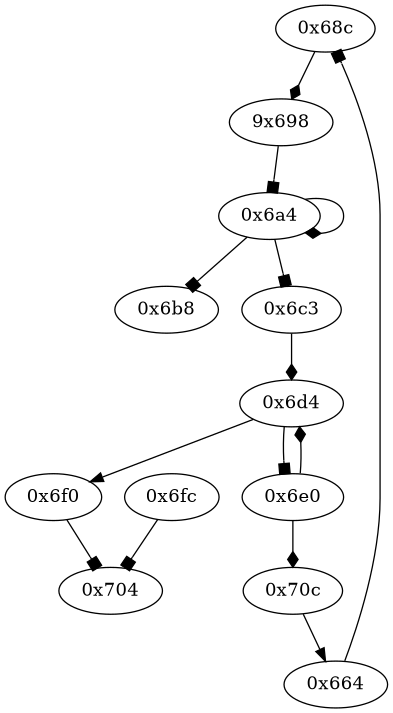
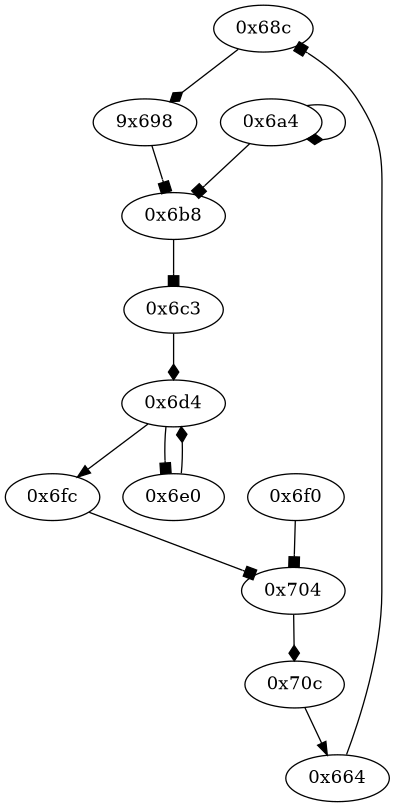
  digraph {
    edge [arrowhead=box]
    "0x68c" [opcode="[u'sub', u'cmp', u'b']"]
    n2 [label="9x698" opcode="[u'sub', u'add', u'add']"]
    "0x6a4" [opcode="[u'ldr', u'sub', u'ldrb', u'str', u'b']"]
    "0x6b8" [opcode="[u'cmp', u'b']"]
    n5 [label="0x6c3" opcode="[u'ldr', u'sub', u'mov', u'add', u'ldrb']"]
    "0x6f0" [opcode="[u'ldr', u'add', u'b']"]
    "0x704" [opcode="[u'bl', u'mov']"]
    "0x6d4" [opcode="[u'ldr', u'cmp', u'b']"]
    "0x6fc" [opcode="[u'ldr', u'add']"]
    "0x70c" [opcode="[u'ldr', u'ldr', u'ldr', u'ldr', u'sub', u'mov', u'sub', u'pop']"]
    "0x664" [opcode="[u'push', u'add', u'sub', u'ldr', u'cmp', u'ldr', u'ldr', u'str', u'mov', u'b']"]
    "0x6e0" [opcode="[u'add', u'cmp', u'mov', u'b']"]
    "0x68c" -> n2 [arrowhead=diamond]
-   n2 -> "0x6a4"
+   n2 -> "0x6b8"
    "0x6a4" -> "0x6a4" [arrowhead=diamond]
    "0x6a4" -> "0x6b8"
-   "0x6a4" -> n5
+   "0x6b8" -> n5
    n5 -> "0x6d4" [arrowhead=diamond]
    "0x6f0" -> "0x704"
-   "0x6e0" -> "0x70c" [arrowhead=diamond]
-   "0x6d4" -> "0x6f0" [arrowhead=normal]
+   "0x704" -> "0x70c" [arrowhead=diamond]
+   "0x6d4" -> "0x6fc" [arrowhead=normal]
    "0x6d4" -> "0x6e0"
    "0x6fc" -> "0x704"
    "0x70c" -> "0x664" [arrowhead=normal]
    "0x664" -> "0x68c"
    "0x6e0" -> "0x6d4" [arrowhead=diamond]
  }
